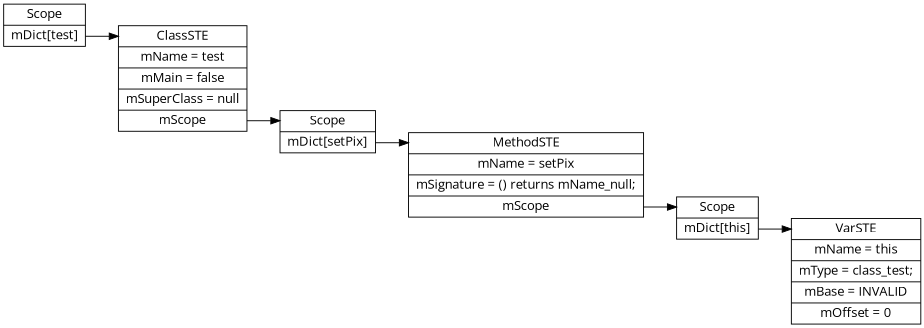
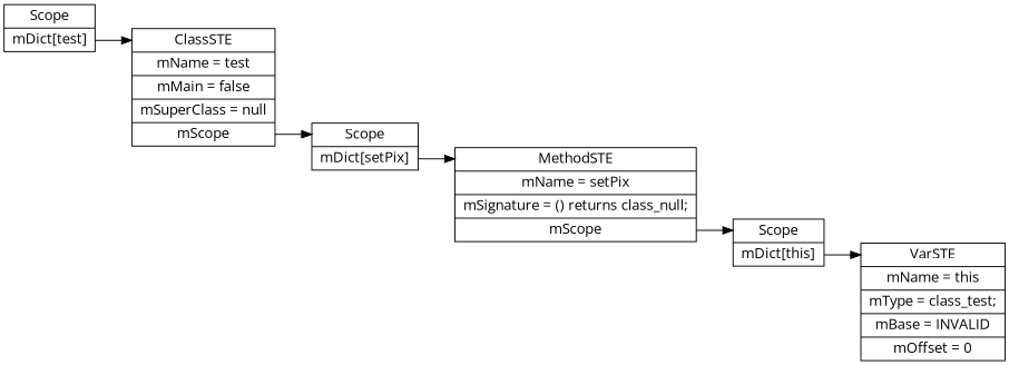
  digraph {
    rankdir=LR
    fontname="Open Sans"
    node [shape=record fontname="Open Sans"]
    edge [headport=f0 tailport=f1 fontname="Open Sans"]
    n1 [label=" <f0> Scope | <f1> mDict\[test\] "]
    n2 [label=" <f0> ClassSTE | <f1> mName = test| <f2> mMain = false| <f3> mSuperClass = null| <f4> mScope "]
    n3 [label=" <f0> Scope | <f1> mDict\[setPix\] "]
-   n4 [label=" <f0> MethodSTE | <f1> mName = setPix| <f2> mSignature = () returns mName_null;| <f3> mScope "]
+   n4 [label=" <f0> MethodSTE | <f1> mName = setPix| <f2> mSignature = () returns class_null;| <f3> mScope "]
    n5 [label=" <f0> Scope | <f1> mDict\[this\] "]
    n6 [label=" <f0> VarSTE | <f1> mName = this| <f2> mType = class_test;| <f3> mBase = INVALID| <f4> mOffset = 0"]
    n1 -> n2
    n2 -> n3 [tailport=f4]
    n3 -> n4
    n4 -> n5 [tailport=f3]
    n5 -> n6
  }
